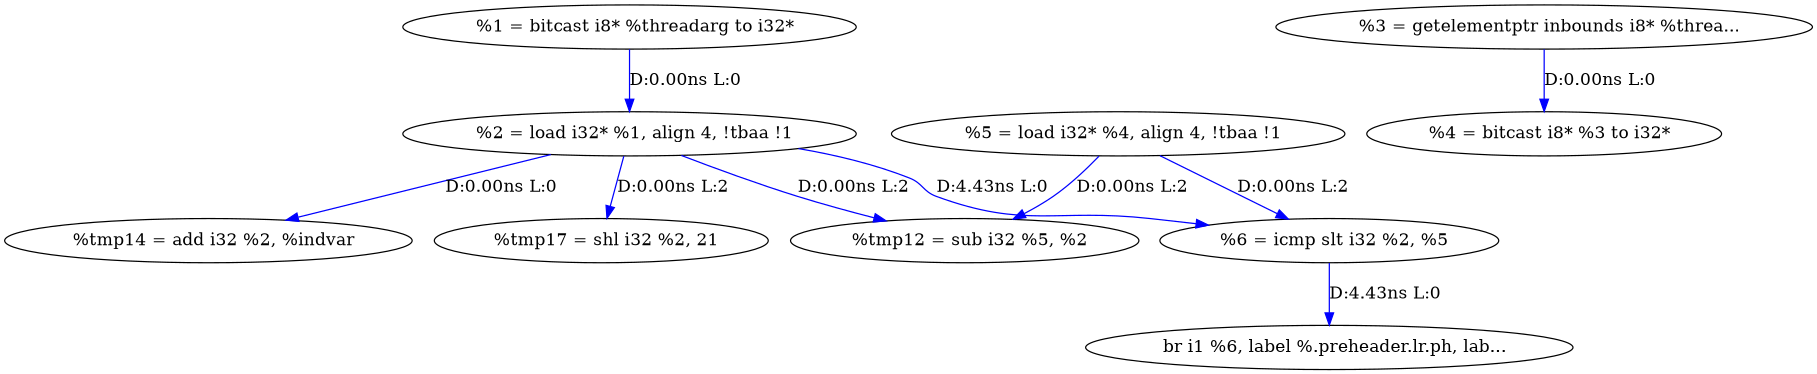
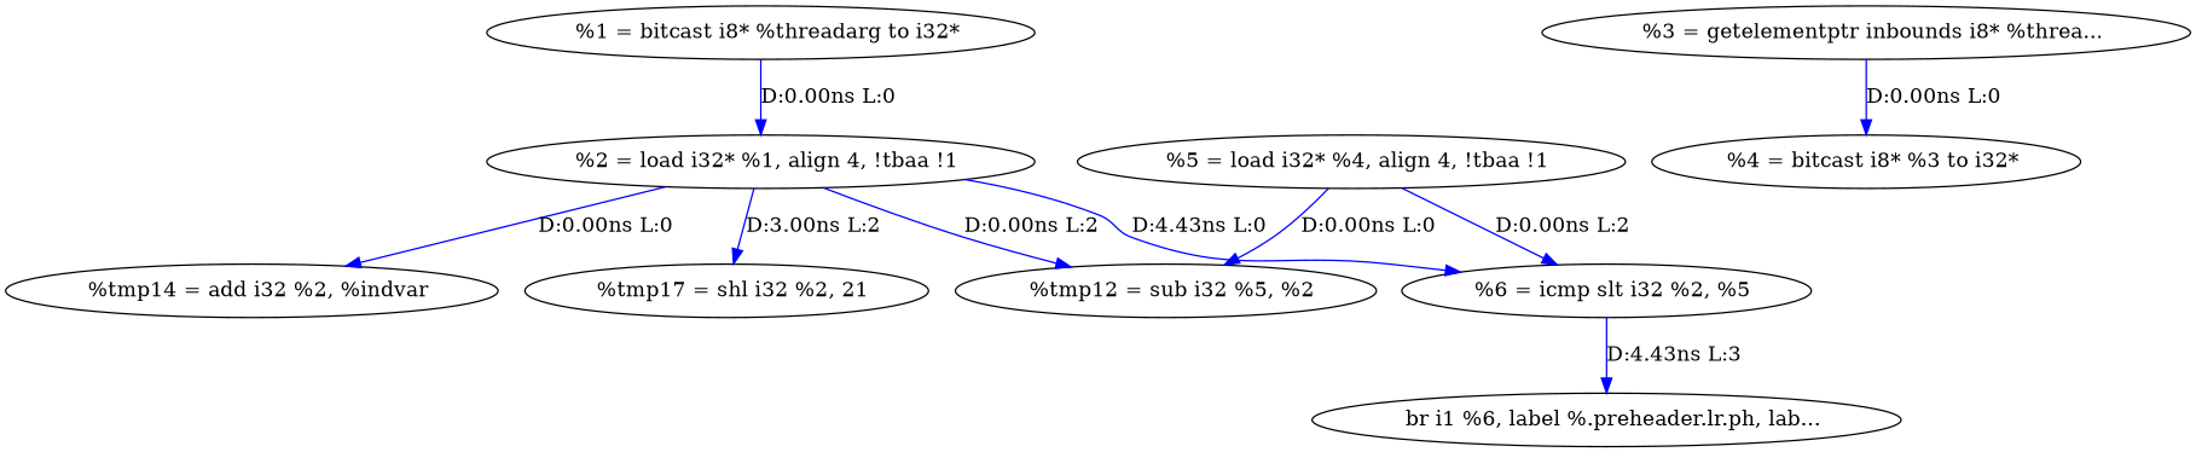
  digraph {
    edge [color=blue]
    n1 [label="  %2 = load i32* %1, align 4, !tbaa !1"]
    n2 [label="  %tmp14 = add i32 %2, %indvar"]
    n3 [label="  %tmp17 = shl i32 %2, 21"]
    n4 [label="  %tmp12 = sub i32 %5, %2"]
    n5 [label="  %6 = icmp slt i32 %2, %5"]
    n6 [label="  br i1 %6, label %.preheader.lr.ph, lab..."]
    n7 [label="  %1 = bitcast i8* %threadarg to i32*"]
    n8 [label="  %4 = bitcast i8* %3 to i32*"]
    n9 [label="  %5 = load i32* %4, align 4, !tbaa !1"]
    n10 [label="  %3 = getelementptr inbounds i8* %threa..."]
    n1 -> n2 [label="D:0.00ns L:0"]
-   n1 -> n3 [label="D:0.00ns L:2"]
+   n1 -> n3 [label="D:3.00ns L:2"]
    n1 -> n4 [label="D:0.00ns L:2"]
    n1 -> n5 [label="D:4.43ns L:0"]
-   n5 -> n6 [label="D:4.43ns L:0"]
+   n5 -> n6 [label="D:4.43ns L:3"]
    n7 -> n1 [label="D:0.00ns L:0"]
-   n9 -> n4 [label="D:0.00ns L:2"]
+   n9 -> n4 [label="D:0.00ns L:0"]
    n9 -> n5 [label="D:0.00ns L:2"]
    n10 -> n8 [label="D:0.00ns L:0"]
  }
